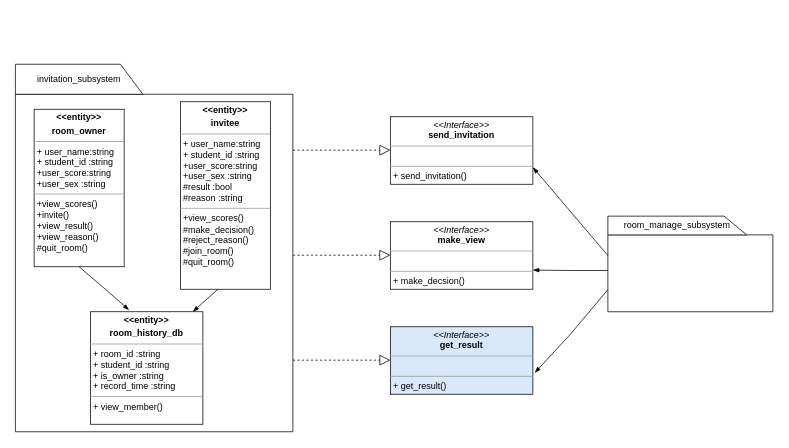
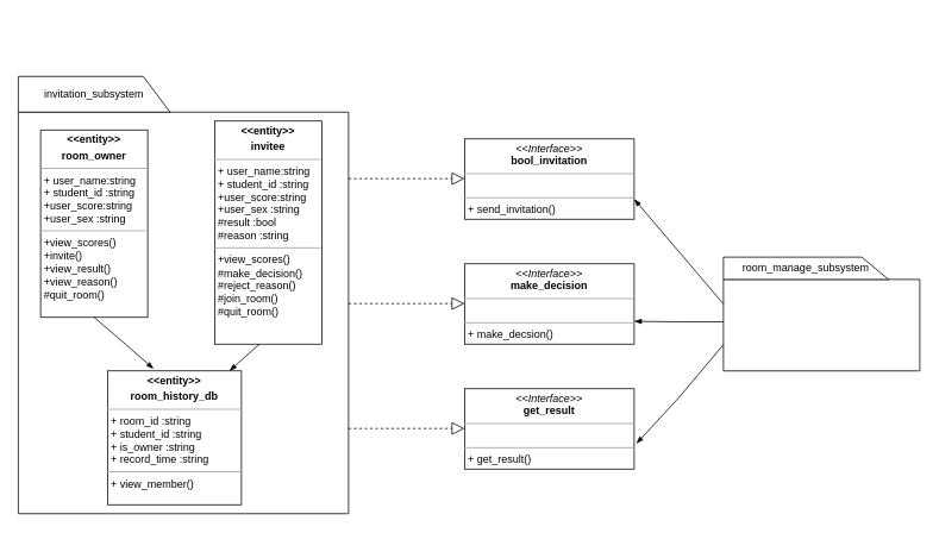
  <mxCell id="0" />
  <mxCell id="1" parent="0" />
  <mxCell id="2" value="" style="verticalLabelPosition=bottom;verticalAlign=top;html=1;shape=mxgraph.basic.rect;fillColor2=none;strokeWidth=1;size=20;indent=5;" vertex="1" parent="1"><mxGeometry x="20" y="125" width="370" height="450" as="geometry" /></mxCell>
  <mxCell id="3" value="invitation_subsystem" style="shape=manualInput;whiteSpace=wrap;html=1;rotation=90;verticalAlign=middle;horizontal=0;" vertex="1" parent="1"><mxGeometry x="85" y="20" width="40" height="170" as="geometry" /></mxCell>
  <mxCell id="4" value="&lt;p style=&quot;margin:0px;margin-top:4px;text-align:center;&quot;&gt;&lt;b&gt;&amp;lt;&amp;lt;entity&amp;gt;&amp;gt;&lt;/b&gt;&lt;/p&gt;&lt;p style=&quot;margin:0px;margin-top:4px;text-align:center;&quot;&gt;&lt;b&gt;room_history_db&lt;/b&gt;&lt;/p&gt;&lt;hr size=&quot;1&quot;&gt;&lt;p style=&quot;margin:0px;margin-left:4px;&quot;&gt;+ room_id :string&lt;/p&gt;&lt;p style=&quot;margin:0px;margin-left:4px;&quot;&gt;+ student_id :string&lt;/p&gt;&lt;p style=&quot;margin:0px;margin-left:4px;&quot;&gt;&lt;span style=&quot;background-color: initial;&quot;&gt;+ is_owner :string&lt;/span&gt;&lt;/p&gt;&lt;p style=&quot;margin:0px;margin-left:4px;&quot;&gt;+ record_time :string&lt;/p&gt;&lt;hr size=&quot;1&quot;&gt;&lt;p style=&quot;margin:0px;margin-left:4px;&quot;&gt;+ view_member()&lt;/p&gt;" style="verticalAlign=top;align=left;overflow=fill;fontSize=12;fontFamily=Helvetica;html=1;" vertex="1" parent="1"><mxGeometry x="120" y="415" width="150" height="150" as="geometry" /></mxCell>
  <mxCell id="5" value="&lt;p style=&quot;margin:0px;margin-top:4px;text-align:center;&quot;&gt;&lt;b&gt;&amp;lt;&amp;lt;entity&amp;gt;&amp;gt;&lt;/b&gt;&lt;/p&gt;&lt;p style=&quot;margin:0px;margin-top:4px;text-align:center;&quot;&gt;&lt;b&gt;room_owner&lt;/b&gt;&lt;/p&gt;&lt;hr size=&quot;1&quot;&gt;&lt;p style=&quot;margin:0px;margin-left:4px;&quot;&gt;+ user_name:string&amp;nbsp;&lt;/p&gt;&lt;p style=&quot;margin:0px;margin-left:4px;&quot;&gt;+ student_id :string&lt;/p&gt;&lt;p style=&quot;margin:0px;margin-left:4px;&quot;&gt;+user_score:string&lt;/p&gt;&lt;p style=&quot;margin:0px;margin-left:4px;&quot;&gt;+user_sex :string&lt;/p&gt;&lt;hr size=&quot;1&quot;&gt;&lt;p style=&quot;margin:0px;margin-left:4px;&quot;&gt;+view_scores()&lt;/p&gt;&lt;p style=&quot;margin:0px;margin-left:4px;&quot;&gt;+invite()&lt;/p&gt;&lt;p style=&quot;margin:0px;margin-left:4px;&quot;&gt;+view_result()&lt;/p&gt;&lt;p style=&quot;margin:0px;margin-left:4px;&quot;&gt;+view_reason()&lt;/p&gt;&lt;p style=&quot;margin: 0px 0px 0px 4px;&quot;&gt;#quit_room()&lt;/p&gt;&lt;p style=&quot;margin:0px;margin-left:4px;&quot;&gt;&lt;br&gt;&lt;/p&gt;" style="verticalAlign=top;align=left;overflow=fill;fontSize=12;fontFamily=Helvetica;html=1;" vertex="1" parent="1"><mxGeometry x="45" y="145" width="120" height="210" as="geometry" /></mxCell>
  <mxCell id="6" value="&lt;p style=&quot;margin:0px;margin-top:4px;text-align:center;&quot;&gt;&lt;b&gt;&amp;lt;&amp;lt;entity&amp;gt;&amp;gt;&lt;/b&gt;&lt;/p&gt;&lt;p style=&quot;margin:0px;margin-top:4px;text-align:center;&quot;&gt;&lt;b&gt;invitee&lt;/b&gt;&lt;/p&gt;&lt;hr size=&quot;1&quot;&gt;&lt;p style=&quot;margin:0px;margin-left:4px;&quot;&gt;+ user_name:string&amp;nbsp;&lt;/p&gt;&lt;p style=&quot;margin:0px;margin-left:4px;&quot;&gt;+ student_id :string&lt;/p&gt;&lt;p style=&quot;margin:0px;margin-left:4px;&quot;&gt;+user_score:string&lt;/p&gt;&lt;p style=&quot;margin:0px;margin-left:4px;&quot;&gt;+user_sex :string&lt;/p&gt;&lt;p style=&quot;margin:0px;margin-left:4px;&quot;&gt;#result :bool&lt;/p&gt;&lt;p style=&quot;margin:0px;margin-left:4px;&quot;&gt;#reason :string&lt;/p&gt;&lt;hr size=&quot;1&quot;&gt;&lt;p style=&quot;margin:0px;margin-left:4px;&quot;&gt;+view_scores()&lt;/p&gt;&lt;p style=&quot;margin:0px;margin-left:4px;&quot;&gt;#make_decision()&lt;/p&gt;&lt;p style=&quot;margin:0px;margin-left:4px;&quot;&gt;#reject_reason()&lt;/p&gt;&lt;p style=&quot;margin:0px;margin-left:4px;&quot;&gt;#join_room()&lt;/p&gt;&lt;p style=&quot;margin:0px;margin-left:4px;&quot;&gt;#quit_room()&lt;/p&gt;&lt;p style=&quot;margin:0px;margin-left:4px;&quot;&gt;&lt;br&gt;&lt;/p&gt;" style="verticalAlign=top;align=left;overflow=fill;fontSize=12;fontFamily=Helvetica;html=1;" vertex="1" parent="1"><mxGeometry x="240" y="135" width="120" height="250" as="geometry" /></mxCell>
  <mxCell id="7" value="" style="endArrow=blockThin;endFill=1;html=1;rounded=0;verticalAlign=top;horizontal=1;entryX=0.344;entryY=-0.015;entryDx=0;entryDy=0;entryPerimeter=0;exitX=0.5;exitY=1;exitDx=0;exitDy=0;" edge="1" parent="1" source="5" target="4"><mxGeometry width="160" relative="1" as="geometry"><mxPoint x="60" y="385" as="sourcePoint" /><mxPoint x="220" y="385" as="targetPoint" /><Array as="points"><mxPoint x="140" y="385" /></Array></mxGeometry></mxCell>
  <mxCell id="8" value="" style="endArrow=blockThin;endFill=1;html=1;rounded=0;verticalAlign=top;horizontal=1;entryX=0.344;entryY=-0.015;entryDx=0;entryDy=0;entryPerimeter=0;exitX=0.417;exitY=1;exitDx=0;exitDy=0;exitPerimeter=0;" edge="1" parent="1" source="6"><mxGeometry width="160" relative="1" as="geometry"><mxPoint x="190" y="357.25" as="sourcePoint" /><mxPoint x="256.6" y="415" as="targetPoint" /><Array as="points" /></mxGeometry></mxCell>
- <mxCell id="9" value="&lt;p style=&quot;margin:0px;margin-top:4px;text-align:center;&quot;&gt;&lt;i&gt;&amp;lt;&amp;lt;Interface&amp;gt;&amp;gt;&lt;/i&gt;&lt;br&gt;&lt;b&gt;send_invitation&lt;/b&gt;&lt;/p&gt;&lt;hr size=&quot;1&quot;&gt;&lt;p style=&quot;margin:0px;margin-left:4px;&quot;&gt;&lt;br&gt;&lt;/p&gt;&lt;hr size=&quot;1&quot;&gt;&lt;p style=&quot;margin:0px;margin-left:4px;&quot;&gt;+ send_invitation()&lt;br&gt;&lt;br&gt;&lt;/p&gt;" style="verticalAlign=top;align=left;overflow=fill;fontSize=12;fontFamily=Helvetica;html=1;" vertex="1" parent="1"><mxGeometry x="520" y="155" width="190" height="90" as="geometry" /></mxCell>
- <mxCell id="10" value="&lt;p style=&quot;margin:0px;margin-top:4px;text-align:center;&quot;&gt;&lt;i&gt;&amp;lt;&amp;lt;Interface&amp;gt;&amp;gt;&lt;/i&gt;&lt;br&gt;&lt;b&gt;make_view&lt;/b&gt;&lt;/p&gt;&lt;hr size=&quot;1&quot;&gt;&lt;p style=&quot;margin:0px;margin-left:4px;&quot;&gt;&lt;br&gt;&lt;/p&gt;&lt;hr size=&quot;1&quot;&gt;&lt;p style=&quot;margin:0px;margin-left:4px;&quot;&gt;+ make_decsion()&lt;br&gt;&lt;br&gt;&lt;/p&gt;" style="verticalAlign=top;align=left;overflow=fill;fontSize=12;fontFamily=Helvetica;html=1;" vertex="1" parent="1"><mxGeometry x="520" y="295" width="190" height="90" as="geometry" /></mxCell>
- <mxCell id="11" value="&lt;p style=&quot;margin:0px;margin-top:4px;text-align:center;&quot;&gt;&lt;i&gt;&amp;lt;&amp;lt;Interface&amp;gt;&amp;gt;&lt;/i&gt;&lt;br&gt;&lt;b&gt;get_result&lt;/b&gt;&lt;/p&gt;&lt;hr size=&quot;1&quot;&gt;&lt;p style=&quot;margin:0px;margin-left:4px;&quot;&gt;&lt;br&gt;&lt;/p&gt;&lt;hr size=&quot;1&quot;&gt;&lt;p style=&quot;margin:0px;margin-left:4px;&quot;&gt;+ get_result()&lt;br&gt;&lt;br&gt;&lt;/p&gt;" style="verticalAlign=top;align=left;overflow=fill;fontSize=12;fontFamily=Helvetica;html=1;fillColor=#dae8fc;" vertex="1" parent="1"><mxGeometry x="520" y="435" width="190" height="90" as="geometry" /></mxCell>
+ <mxCell id="9" value="&lt;p style=&quot;margin:0px;margin-top:4px;text-align:center;&quot;&gt;&lt;i&gt;&amp;lt;&amp;lt;Interface&amp;gt;&amp;gt;&lt;/i&gt;&lt;br&gt;&lt;b&gt;bool_invitation&lt;/b&gt;&lt;/p&gt;&lt;hr size=&quot;1&quot;&gt;&lt;p style=&quot;margin:0px;margin-left:4px;&quot;&gt;&lt;br&gt;&lt;/p&gt;&lt;hr size=&quot;1&quot;&gt;&lt;p style=&quot;margin:0px;margin-left:4px;&quot;&gt;+ send_invitation()&lt;br&gt;&lt;br&gt;&lt;/p&gt;" style="verticalAlign=top;align=left;overflow=fill;fontSize=12;fontFamily=Helvetica;html=1;" vertex="1" parent="1"><mxGeometry x="520" y="155" width="190" height="90" as="geometry" /></mxCell>
+ <mxCell id="10" value="&lt;p style=&quot;margin:0px;margin-top:4px;text-align:center;&quot;&gt;&lt;i&gt;&amp;lt;&amp;lt;Interface&amp;gt;&amp;gt;&lt;/i&gt;&lt;br&gt;&lt;b&gt;make_decision&lt;/b&gt;&lt;/p&gt;&lt;hr size=&quot;1&quot;&gt;&lt;p style=&quot;margin:0px;margin-left:4px;&quot;&gt;&lt;br&gt;&lt;/p&gt;&lt;hr size=&quot;1&quot;&gt;&lt;p style=&quot;margin:0px;margin-left:4px;&quot;&gt;+ make_decsion()&lt;br&gt;&lt;br&gt;&lt;/p&gt;" style="verticalAlign=top;align=left;overflow=fill;fontSize=12;fontFamily=Helvetica;html=1;" vertex="1" parent="1"><mxGeometry x="520" y="295" width="190" height="90" as="geometry" /></mxCell>
+ <mxCell id="11" value="&lt;p style=&quot;margin:0px;margin-top:4px;text-align:center;&quot;&gt;&lt;i&gt;&amp;lt;&amp;lt;Interface&amp;gt;&amp;gt;&lt;/i&gt;&lt;br&gt;&lt;b&gt;get_result&lt;/b&gt;&lt;/p&gt;&lt;hr size=&quot;1&quot;&gt;&lt;p style=&quot;margin:0px;margin-left:4px;&quot;&gt;&lt;br&gt;&lt;/p&gt;&lt;hr size=&quot;1&quot;&gt;&lt;p style=&quot;margin:0px;margin-left:4px;&quot;&gt;+ get_result()&lt;br&gt;&lt;br&gt;&lt;/p&gt;" style="verticalAlign=top;align=left;overflow=fill;fontSize=12;fontFamily=Helvetica;html=1;" vertex="1" parent="1"><mxGeometry x="520" y="435" width="190" height="90" as="geometry" /></mxCell>
  <mxCell id="12" value="" style="endArrow=block;endSize=12;dashed=1;html=1;rounded=0;endFill=0;" edge="1" parent="1"><mxGeometry x="0.875" y="80" width="160" relative="1" as="geometry"><mxPoint x="390" y="199.58" as="sourcePoint" /><mxPoint x="520" y="199.58" as="targetPoint" /><mxPoint as="offset" /></mxGeometry></mxCell>
  <mxCell id="13" value="" style="endArrow=block;endSize=12;dashed=1;html=1;rounded=0;endFill=0;" edge="1" parent="1"><mxGeometry x="0.875" y="80" width="160" relative="1" as="geometry"><mxPoint x="390" y="479.58" as="sourcePoint" /><mxPoint x="520" y="479.58" as="targetPoint" /><mxPoint as="offset" /></mxGeometry></mxCell>
  <mxCell id="14" value="" style="endArrow=block;endSize=12;dashed=1;html=1;rounded=0;endFill=0;" edge="1" parent="1"><mxGeometry x="0.875" y="80" width="160" relative="1" as="geometry"><mxPoint x="390" y="339.58" as="sourcePoint" /><mxPoint x="520" y="339.58" as="targetPoint" /><mxPoint as="offset" /></mxGeometry></mxCell>
  <mxCell id="15" value="" style="verticalLabelPosition=bottom;verticalAlign=top;html=1;shape=mxgraph.basic.rect;fillColor2=none;strokeWidth=1;size=20;indent=5;" vertex="1" parent="1"><mxGeometry x="810" y="312.5" width="220" height="102.5" as="geometry" /></mxCell>
  <mxCell id="16" value="room_manage_subsystem" style="shape=manualInput;whiteSpace=wrap;html=1;rotation=90;verticalAlign=middle;horizontal=0;" vertex="1" parent="1"><mxGeometry x="890" y="207.5" width="25" height="185" as="geometry" /></mxCell>
  <mxCell id="17" value="" style="endArrow=blockThin;endFill=1;html=1;rounded=0;verticalAlign=top;horizontal=1;entryX=1;entryY=0.75;entryDx=0;entryDy=0;" edge="1" parent="1" target="9"><mxGeometry width="160" relative="1" as="geometry"><mxPoint x="810" y="340" as="sourcePoint" /><mxPoint x="266.6" y="425" as="targetPoint" /><Array as="points" /></mxGeometry></mxCell>
  <mxCell id="18" value="" style="endArrow=blockThin;endFill=1;html=1;rounded=0;verticalAlign=top;horizontal=1;entryX=1;entryY=0.716;entryDx=0;entryDy=0;entryPerimeter=0;" edge="1" parent="1" target="10"><mxGeometry width="160" relative="1" as="geometry"><mxPoint x="810" y="360" as="sourcePoint" /><mxPoint x="720" y="280" as="targetPoint" /><Array as="points"><mxPoint x="760" y="360" /></Array></mxGeometry></mxCell>
  <mxCell id="19" value="" style="endArrow=blockThin;endFill=1;html=1;rounded=0;verticalAlign=top;horizontal=1;entryX=1.013;entryY=0.683;entryDx=0;entryDy=0;entryPerimeter=0;" edge="1" parent="1" target="11"><mxGeometry width="160" relative="1" as="geometry"><mxPoint x="810" y="385.56" as="sourcePoint" /><mxPoint x="710" y="385" as="targetPoint" /><Array as="points"><mxPoint x="760" y="445" /></Array></mxGeometry></mxCell>
